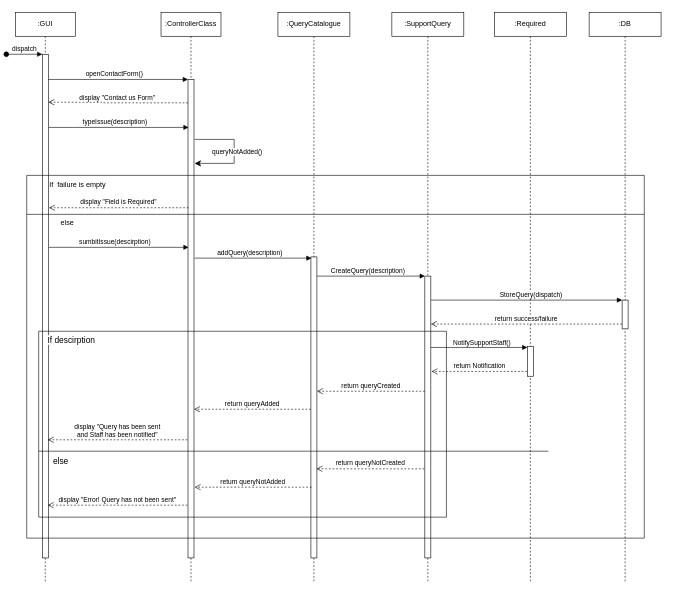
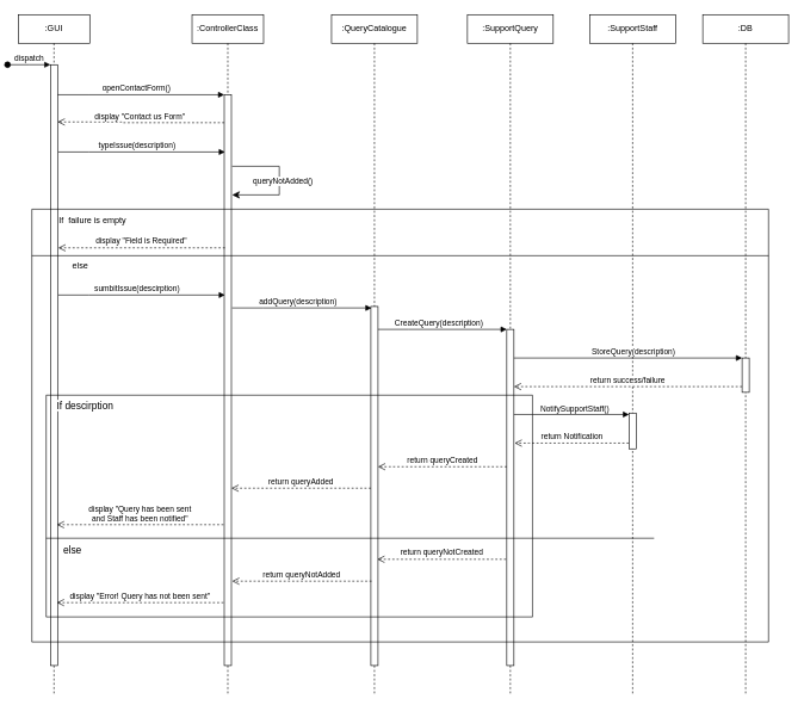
  <mxCell id="0" />
  <mxCell id="1" parent="0" />
  <mxCell id="2" value=":GUI" style="shape=umlLifeline;perimeter=lifelinePerimeter;whiteSpace=wrap;html=1;container=0;dropTarget=0;collapsible=0;recursiveResize=0;outlineConnect=0;portConstraint=eastwest;newEdgeStyle={&quot;edgeStyle&quot;:&quot;elbowEdgeStyle&quot;,&quot;elbow&quot;:&quot;vertical&quot;,&quot;curved&quot;:0,&quot;rounded&quot;:0};" parent="1" vertex="1"><mxGeometry x="20" y="20" width="100" height="952" as="geometry" /></mxCell>
  <mxCell id="3" value="" style="html=1;points=[];perimeter=orthogonalPerimeter;outlineConnect=0;targetShapes=umlLifeline;portConstraint=eastwest;newEdgeStyle={&quot;edgeStyle&quot;:&quot;elbowEdgeStyle&quot;,&quot;elbow&quot;:&quot;vertical&quot;,&quot;curved&quot;:0,&quot;rounded&quot;:0};" parent="2" vertex="1"><mxGeometry x="45" y="70" width="10" height="840" as="geometry" /></mxCell>
  <mxCell id="4" value="dispatch" style="html=1;verticalAlign=bottom;startArrow=oval;endArrow=block;startSize=8;edgeStyle=elbowEdgeStyle;elbow=vertical;curved=0;rounded=0;" parent="2" target="3" edge="1"><mxGeometry relative="1" as="geometry"><mxPoint x="-15" y="70" as="sourcePoint" /></mxGeometry></mxCell>
  <mxCell id="5" value=":ControllerClass" style="shape=umlLifeline;perimeter=lifelinePerimeter;whiteSpace=wrap;html=1;container=0;dropTarget=0;collapsible=0;recursiveResize=0;outlineConnect=0;portConstraint=eastwest;newEdgeStyle={&quot;edgeStyle&quot;:&quot;elbowEdgeStyle&quot;,&quot;elbow&quot;:&quot;vertical&quot;,&quot;curved&quot;:0,&quot;rounded&quot;:0};" parent="1" vertex="1"><mxGeometry x="263" y="20" width="100" height="952" as="geometry" /></mxCell>
  <mxCell id="6" value="" style="html=1;points=[];perimeter=orthogonalPerimeter;outlineConnect=0;targetShapes=umlLifeline;portConstraint=eastwest;newEdgeStyle={&quot;edgeStyle&quot;:&quot;elbowEdgeStyle&quot;,&quot;elbow&quot;:&quot;vertical&quot;,&quot;curved&quot;:0,&quot;rounded&quot;:0};" parent="5" vertex="1"><mxGeometry x="45" y="112" width="10" height="798" as="geometry" /></mxCell>
  <mxCell id="7" value="" style="html=1;verticalAlign=bottom;endArrow=block;edgeStyle=elbowEdgeStyle;elbow=vertical;curved=0;rounded=0;" parent="1" edge="1"><mxGeometry relative="1" as="geometry"><mxPoint x="75" y="132" as="sourcePoint" /><Array as="points"><mxPoint x="118" y="132" /><mxPoint x="160" y="112" /></Array><mxPoint x="308" y="132" as="targetPoint" /></mxGeometry></mxCell>
  <mxCell id="8" value="openContactForm()" style="edgeLabel;html=1;align=center;verticalAlign=middle;resizable=0;points=[];" parent="7" vertex="1" connectable="0"><mxGeometry x="-0.065" y="3" relative="1" as="geometry"><mxPoint y="-7" as="offset" /></mxGeometry></mxCell>
  <mxCell id="9" value=":SupportQuery" style="shape=umlLifeline;perimeter=lifelinePerimeter;whiteSpace=wrap;html=1;container=0;dropTarget=0;collapsible=0;recursiveResize=0;outlineConnect=0;portConstraint=eastwest;newEdgeStyle={&quot;edgeStyle&quot;:&quot;elbowEdgeStyle&quot;,&quot;elbow&quot;:&quot;vertical&quot;,&quot;curved&quot;:0,&quot;rounded&quot;:0};" parent="1" vertex="1"><mxGeometry x="648" y="20" width="120" height="952" as="geometry" /></mxCell>
  <mxCell id="10" value="" style="html=1;points=[];perimeter=orthogonalPerimeter;outlineConnect=0;targetShapes=umlLifeline;portConstraint=eastwest;newEdgeStyle={&quot;edgeStyle&quot;:&quot;elbowEdgeStyle&quot;,&quot;elbow&quot;:&quot;vertical&quot;,&quot;curved&quot;:0,&quot;rounded&quot;:0};" parent="9" vertex="1"><mxGeometry x="55" y="440" width="10" height="470" as="geometry" /></mxCell>
  <mxCell id="11" value=":DB" style="shape=umlLifeline;perimeter=lifelinePerimeter;whiteSpace=wrap;html=1;container=0;dropTarget=0;collapsible=0;recursiveResize=0;outlineConnect=0;portConstraint=eastwest;newEdgeStyle={&quot;edgeStyle&quot;:&quot;elbowEdgeStyle&quot;,&quot;elbow&quot;:&quot;vertical&quot;,&quot;curved&quot;:0,&quot;rounded&quot;:0};" parent="1" vertex="1"><mxGeometry x="977" y="20" width="120" height="951" as="geometry" /></mxCell>
  <mxCell id="12" value="" style="html=1;points=[];perimeter=orthogonalPerimeter;outlineConnect=0;targetShapes=umlLifeline;portConstraint=eastwest;newEdgeStyle={&quot;edgeStyle&quot;:&quot;elbowEdgeStyle&quot;,&quot;elbow&quot;:&quot;vertical&quot;,&quot;curved&quot;:0,&quot;rounded&quot;:0};" parent="11" vertex="1"><mxGeometry x="55" y="480" width="10" height="48" as="geometry" /></mxCell>
  <mxCell id="13" value="&lt;div&gt;:QueryCatalogue&lt;/div&gt;" style="shape=umlLifeline;perimeter=lifelinePerimeter;whiteSpace=wrap;html=1;container=0;dropTarget=0;collapsible=0;recursiveResize=0;outlineConnect=0;portConstraint=eastwest;newEdgeStyle={&quot;edgeStyle&quot;:&quot;elbowEdgeStyle&quot;,&quot;elbow&quot;:&quot;vertical&quot;,&quot;curved&quot;:0,&quot;rounded&quot;:0};" parent="1" vertex="1"><mxGeometry x="458" y="20" width="120" height="952" as="geometry" /></mxCell>
  <mxCell id="14" value="" style="html=1;points=[];perimeter=orthogonalPerimeter;outlineConnect=0;targetShapes=umlLifeline;portConstraint=eastwest;newEdgeStyle={&quot;edgeStyle&quot;:&quot;elbowEdgeStyle&quot;,&quot;elbow&quot;:&quot;vertical&quot;,&quot;curved&quot;:0,&quot;rounded&quot;:0};" parent="13" vertex="1"><mxGeometry x="55" y="408" width="10" height="502" as="geometry" /></mxCell>
  <mxCell id="15" value="display &quot;Contact us Form&quot;" style="html=1;verticalAlign=bottom;endArrow=open;dashed=1;endSize=8;edgeStyle=elbowEdgeStyle;elbow=horizontal;curved=0;rounded=0;" parent="1" target="3" edge="1"><mxGeometry x="0.005" relative="1" as="geometry"><mxPoint x="77" y="170" as="targetPoint" /><Array as="points"><mxPoint x="167" y="170" /></Array><mxPoint x="308" y="171" as="sourcePoint" /><mxPoint as="offset" /></mxGeometry></mxCell>
  <mxCell id="16" value="" style="html=1;verticalAlign=bottom;endArrow=block;edgeStyle=elbowEdgeStyle;elbow=vertical;curved=0;rounded=0;" parent="1" edge="1"><mxGeometry relative="1" as="geometry"><mxPoint x="76" y="212" as="sourcePoint" /><Array as="points"><mxPoint x="119" y="212" /><mxPoint x="161" y="192" /></Array><mxPoint x="309" y="212" as="targetPoint" /></mxGeometry></mxCell>
  <mxCell id="17" value="typeIssue(description)" style="edgeLabel;html=1;align=center;verticalAlign=middle;resizable=0;points=[];" parent="16" vertex="1" connectable="0"><mxGeometry x="-0.065" y="3" relative="1" as="geometry"><mxPoint y="-7" as="offset" /></mxGeometry></mxCell>
  <mxCell id="18" value="" style="swimlane;startSize=0;" parent="1" vertex="1"><mxGeometry x="39" y="292" width="1030" height="605" as="geometry" /></mxCell>
  <mxCell id="19" value="&lt;span style=&quot;text-wrap-mode: nowrap; background-color: rgb(255, 255, 255);&quot;&gt;If&amp;nbsp; failure is empty&lt;/span&gt;" style="text;whiteSpace=wrap;html=1;fontSize=12;align=center;" parent="18" vertex="1"><mxGeometry x="20" y="2" width="130" height="40" as="geometry" /></mxCell>
  <mxCell id="20" value="" style="html=1;verticalAlign=bottom;endArrow=block;edgeStyle=elbowEdgeStyle;elbow=vertical;curved=0;rounded=0;" parent="18" edge="1"><mxGeometry relative="1" as="geometry"><mxPoint x="484" y="168" as="sourcePoint" /><Array as="points"><mxPoint x="527" y="168" /><mxPoint x="569" y="148" /></Array><mxPoint x="664" y="168" as="targetPoint" /></mxGeometry></mxCell>
  <mxCell id="21" value="CreateQuery(description)" style="edgeLabel;html=1;align=center;verticalAlign=middle;resizable=0;points=[];" parent="20" vertex="1" connectable="0"><mxGeometry x="-0.065" y="3" relative="1" as="geometry"><mxPoint y="-7" as="offset" /></mxGeometry></mxCell>
  <mxCell id="22" value="" style="line;strokeWidth=1;html=1;" parent="18" vertex="1"><mxGeometry y="60" width="1030" height="10" as="geometry" /></mxCell>
  <mxCell id="23" value="display &quot;Field is Required&quot;" style="html=1;verticalAlign=bottom;endArrow=open;dashed=1;endSize=8;edgeStyle=elbowEdgeStyle;elbow=vertical;curved=0;rounded=0;" parent="18" edge="1"><mxGeometry relative="1" as="geometry"><mxPoint x="37" y="54.0" as="targetPoint" /><Array as="points"><mxPoint x="135" y="54" /></Array><mxPoint x="270" y="54" as="sourcePoint" /></mxGeometry></mxCell>
  <mxCell id="24" value="" style="html=1;verticalAlign=bottom;endArrow=block;edgeStyle=elbowEdgeStyle;elbow=vertical;curved=0;rounded=0;" parent="18" edge="1"><mxGeometry relative="1" as="geometry"><mxPoint x="280" y="138" as="sourcePoint" /><Array as="points"><mxPoint x="323" y="138" /><mxPoint x="365" y="118" /></Array><mxPoint x="475" y="138" as="targetPoint" /></mxGeometry></mxCell>
  <mxCell id="25" value="addQuery(description)" style="edgeLabel;html=1;align=center;verticalAlign=middle;resizable=0;points=[];" parent="24" vertex="1" connectable="0"><mxGeometry x="-0.065" y="3" relative="1" as="geometry"><mxPoint y="-7" as="offset" /></mxGeometry></mxCell>
  <mxCell id="26" value="" style="html=1;verticalAlign=bottom;endArrow=block;edgeStyle=elbowEdgeStyle;elbow=vertical;curved=0;rounded=0;" parent="18" source="10" target="12" edge="1"><mxGeometry relative="1" as="geometry"><mxPoint x="880" y="203" as="sourcePoint" /><Array as="points"><mxPoint x="990" y="208" /><mxPoint x="746" y="183" /></Array><mxPoint x="831" y="203" as="targetPoint" /></mxGeometry></mxCell>
  <mxCell id="27" value="" style="html=1;verticalAlign=bottom;endArrow=block;edgeStyle=elbowEdgeStyle;elbow=vertical;curved=0;rounded=0;" parent="18" edge="1"><mxGeometry relative="1" as="geometry"><mxPoint x="37" y="120" as="sourcePoint" /><Array as="points"><mxPoint x="80" y="120" /><mxPoint x="122" y="100" /></Array><mxPoint x="270" y="120" as="targetPoint" /></mxGeometry></mxCell>
  <mxCell id="28" value="sumbitIssue(descirption)" style="edgeLabel;html=1;align=center;verticalAlign=middle;resizable=0;points=[];" parent="27" vertex="1" connectable="0"><mxGeometry x="-0.065" y="3" relative="1" as="geometry"><mxPoint y="-7" as="offset" /></mxGeometry></mxCell>
  <mxCell id="29" value="&lt;span style=&quot;text-wrap-mode: nowrap; background-color: rgb(255, 255, 255);&quot;&gt;else&lt;/span&gt;" style="text;whiteSpace=wrap;html=1;fontSize=12;align=center;" parent="18" vertex="1"><mxGeometry x="3" y="66" width="130" height="40" as="geometry" /></mxCell>
  <mxCell id="30" value="display &quot;Query has been sent&lt;div&gt;and Staff has been notified&quot;&lt;/div&gt;" style="html=1;verticalAlign=bottom;endArrow=open;dashed=1;endSize=8;edgeStyle=elbowEdgeStyle;elbow=vertical;curved=0;rounded=0;" parent="18" edge="1"><mxGeometry relative="1" as="geometry"><mxPoint x="35" y="441.0" as="targetPoint" /><Array as="points"><mxPoint x="133" y="441" /></Array><mxPoint x="268" y="441" as="sourcePoint" /></mxGeometry></mxCell>
  <mxCell id="31" value="" style="swimlane;startSize=0;" parent="18" vertex="1"><mxGeometry x="20" y="260" width="680" height="310" as="geometry" /></mxCell>
  <mxCell id="32" value="&lt;span style=&quot;text-wrap-mode: nowrap; background-color: rgb(255, 255, 255);&quot;&gt;If descirption&lt;/span&gt;" style="text;whiteSpace=wrap;html=1;fontSize=14;align=left;" parent="31" vertex="1"><mxGeometry x="13" width="195" height="40" as="geometry" /></mxCell>
  <mxCell id="33" value="&lt;div style=&quot;&quot;&gt;&lt;span style=&quot;text-wrap-mode: nowrap; background-color: rgb(255, 255, 255);&quot;&gt;else&lt;/span&gt;&lt;/div&gt;" style="text;whiteSpace=wrap;html=1;fontSize=14;align=center;" parent="31" vertex="1"><mxGeometry x="-28" y="202" width="130" height="40" as="geometry" /></mxCell>
  <mxCell id="34" value="return Notification" style="html=1;verticalAlign=bottom;endArrow=open;dashed=1;endSize=8;edgeStyle=elbowEdgeStyle;elbow=horizontal;curved=0;rounded=0;" parent="31" edge="1"><mxGeometry relative="1" as="geometry"><mxPoint x="655" y="67" as="targetPoint" /><Array as="points"><mxPoint x="675" y="67" /></Array><mxPoint x="814.5" y="67" as="sourcePoint" /></mxGeometry></mxCell>
  <mxCell id="35" value="" style="line;strokeWidth=1;html=1;" parent="31" vertex="1"><mxGeometry y="195" width="850" height="10" as="geometry" /></mxCell>
  <mxCell id="36" value="return queryCreated" style="html=1;verticalAlign=bottom;endArrow=open;dashed=1;endSize=8;edgeStyle=elbowEdgeStyle;elbow=horizontal;curved=0;rounded=0;" parent="31" edge="1"><mxGeometry relative="1" as="geometry"><mxPoint x="464" y="100.0" as="targetPoint" /><Array as="points"><mxPoint x="480" y="100" /></Array><mxPoint x="644.0" y="100.0" as="sourcePoint" /></mxGeometry></mxCell>
  <mxCell id="37" value="return queryAdded" style="html=1;verticalAlign=bottom;endArrow=open;dashed=1;endSize=8;edgeStyle=elbowEdgeStyle;elbow=horizontal;curved=0;rounded=0;" parent="31" edge="1"><mxGeometry relative="1" as="geometry"><mxPoint x="259" y="130" as="targetPoint" /><Array as="points"><mxPoint x="290" y="130" /></Array><mxPoint x="454.0" y="130.0" as="sourcePoint" /></mxGeometry></mxCell>
  <mxCell id="38" value="return queryNotCreated" style="html=1;verticalAlign=bottom;endArrow=open;dashed=1;endSize=8;edgeStyle=elbowEdgeStyle;elbow=horizontal;curved=0;rounded=0;" parent="31" edge="1"><mxGeometry relative="1" as="geometry"><mxPoint x="463" y="229.41" as="targetPoint" /><Array as="points"><mxPoint x="479" y="229.41" /></Array><mxPoint x="643.0" y="229.41" as="sourcePoint" /></mxGeometry></mxCell>
  <mxCell id="39" value="return queryNotAdded" style="html=1;verticalAlign=bottom;endArrow=open;dashed=1;endSize=8;edgeStyle=elbowEdgeStyle;elbow=horizontal;curved=0;rounded=0;" parent="31" edge="1"><mxGeometry relative="1" as="geometry"><mxPoint x="260" y="260" as="targetPoint" /><Array as="points"><mxPoint x="291" y="260" /></Array><mxPoint x="455.0" y="260.0" as="sourcePoint" /></mxGeometry></mxCell>
  <mxCell id="40" value="display &quot;Error! Query has not been sent&quot;" style="html=1;verticalAlign=bottom;endArrow=open;dashed=1;endSize=8;edgeStyle=elbowEdgeStyle;elbow=vertical;curved=0;rounded=0;" parent="31" edge="1"><mxGeometry relative="1" as="geometry"><mxPoint x="15" y="290.0" as="targetPoint" /><Array as="points"><mxPoint x="113" y="290" /></Array><mxPoint x="248" y="290" as="sourcePoint" /></mxGeometry></mxCell>
  <mxCell id="41" value="" style="edgeStyle=segmentEdgeStyle;endArrow=classic;html=1;curved=0;rounded=0;endSize=8;startSize=8;" parent="1" edge="1"><mxGeometry width="50" height="50" relative="1" as="geometry"><mxPoint x="319" y="232" as="sourcePoint" /><mxPoint x="319" y="272" as="targetPoint" /><Array as="points"><mxPoint x="385" y="232" /><mxPoint x="385" y="272" /><mxPoint x="319" y="272" /></Array></mxGeometry></mxCell>
  <mxCell id="42" value="queryNotAdded()" style="edgeLabel;html=1;align=center;verticalAlign=middle;resizable=0;points=[];" parent="1" vertex="1" connectable="0"><mxGeometry x="389" y="252" as="geometry" /></mxCell>
- <mxCell id="43" value=":Required" style="shape=umlLifeline;perimeter=lifelinePerimeter;whiteSpace=wrap;html=1;container=0;dropTarget=0;collapsible=0;recursiveResize=0;outlineConnect=0;portConstraint=eastwest;newEdgeStyle={&quot;edgeStyle&quot;:&quot;elbowEdgeStyle&quot;,&quot;elbow&quot;:&quot;vertical&quot;,&quot;curved&quot;:0,&quot;rounded&quot;:0};" parent="1" vertex="1"><mxGeometry x="819" y="20" width="120" height="952" as="geometry" /></mxCell>
+ <mxCell id="43" value=":SupportStaff" style="shape=umlLifeline;perimeter=lifelinePerimeter;whiteSpace=wrap;html=1;container=0;dropTarget=0;collapsible=0;recursiveResize=0;outlineConnect=0;portConstraint=eastwest;newEdgeStyle={&quot;edgeStyle&quot;:&quot;elbowEdgeStyle&quot;,&quot;elbow&quot;:&quot;vertical&quot;,&quot;curved&quot;:0,&quot;rounded&quot;:0};" parent="1" vertex="1"><mxGeometry x="819" y="20" width="120" height="952" as="geometry" /></mxCell>
  <mxCell id="44" value="" style="html=1;points=[];perimeter=orthogonalPerimeter;outlineConnect=0;targetShapes=umlLifeline;portConstraint=eastwest;newEdgeStyle={&quot;edgeStyle&quot;:&quot;elbowEdgeStyle&quot;,&quot;elbow&quot;:&quot;vertical&quot;,&quot;curved&quot;:0,&quot;rounded&quot;:0};" parent="43" vertex="1"><mxGeometry x="55" y="557" width="10" height="50" as="geometry" /></mxCell>
  <mxCell id="45" value="" style="html=1;verticalAlign=bottom;endArrow=block;edgeStyle=elbowEdgeStyle;elbow=vertical;curved=0;rounded=0;" parent="1" target="44" edge="1"><mxGeometry relative="1" as="geometry"><mxPoint x="713" y="579" as="sourcePoint" /><Array as="points"><mxPoint x="739" y="579" /><mxPoint x="769" y="679" /><mxPoint x="737" y="536" /><mxPoint x="779" y="516" /></Array><mxPoint x="874" y="536" as="targetPoint" /></mxGeometry></mxCell>
  <mxCell id="46" value="NotifySupportStaff()" style="edgeLabel;html=1;align=center;verticalAlign=middle;resizable=0;points=[];" parent="45" vertex="1" connectable="0"><mxGeometry x="-0.065" y="3" relative="1" as="geometry"><mxPoint x="9" y="-6" as="offset" /></mxGeometry></mxCell>
- <mxCell id="47" value="StoreQuery(dispatch)" style="edgeLabel;html=1;align=center;verticalAlign=middle;resizable=0;points=[];" parent="1" vertex="1" connectable="0"><mxGeometry x="879" y="490" as="geometry" /></mxCell>
+ <mxCell id="47" value="StoreQuery(description)" style="edgeLabel;html=1;align=center;verticalAlign=middle;resizable=0;points=[];" parent="1" vertex="1" connectable="0"><mxGeometry x="879" y="490" as="geometry" /></mxCell>
  <mxCell id="48" value="return success/failure" style="html=1;verticalAlign=bottom;endArrow=open;dashed=1;endSize=8;edgeStyle=elbowEdgeStyle;elbow=vertical;curved=0;rounded=0;" parent="1" source="12" target="10" edge="1"><mxGeometry relative="1" as="geometry"><mxPoint x="869" y="540" as="targetPoint" /><Array as="points"><mxPoint x="1009" y="540" /></Array><mxPoint x="1042" y="540" as="sourcePoint" /></mxGeometry></mxCell>
